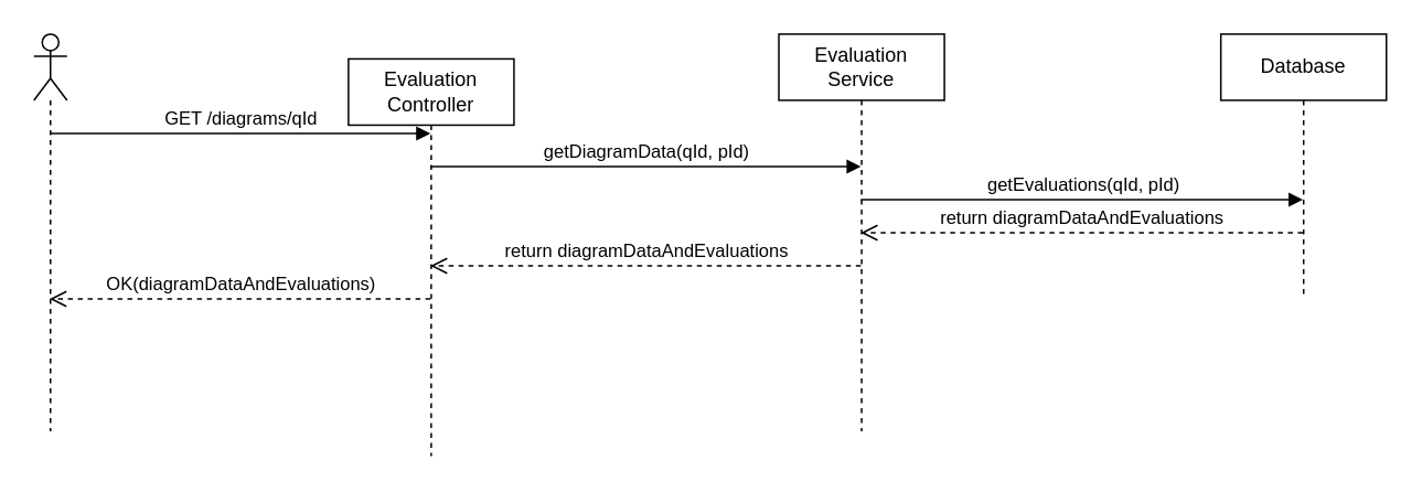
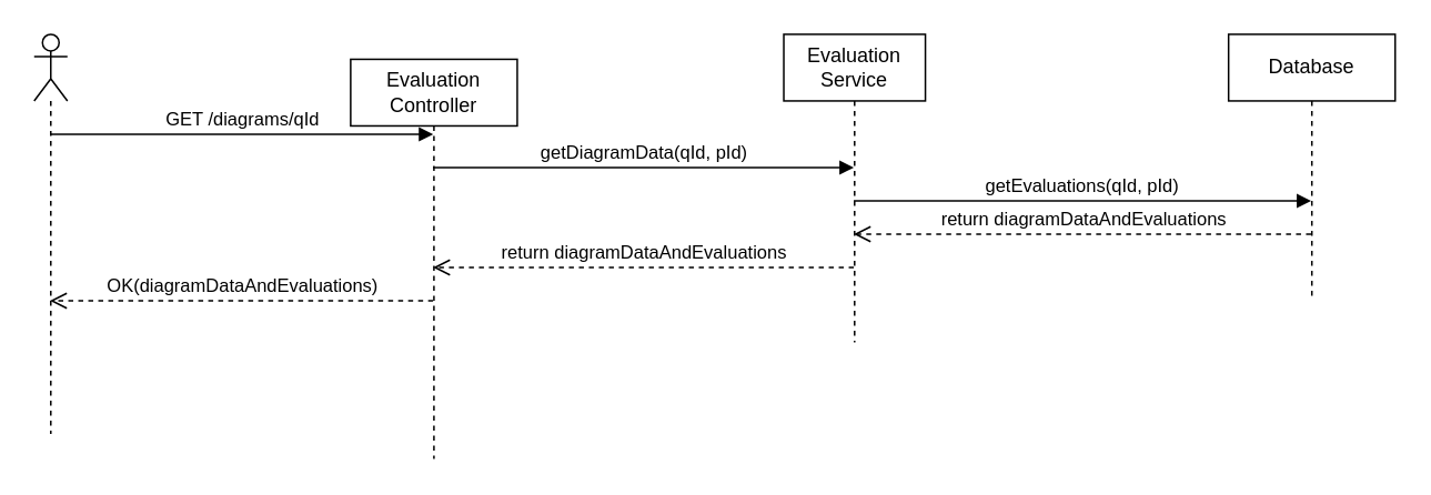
  <mxCell id="0" />
  <mxCell id="1" parent="0" />
  <mxCell id="2" value="Evaluation&lt;br&gt;Controller" style="shape=umlLifeline;perimeter=lifelinePerimeter;whiteSpace=wrap;html=1;container=1;collapsible=0;recursiveResize=0;outlineConnect=0;" parent="1" vertex="1"><mxGeometry x="210" y="35" width="100" height="240" as="geometry" /></mxCell>
- <mxCell id="3" value="Evaluation&lt;br&gt;Service" style="shape=umlLifeline;perimeter=lifelinePerimeter;whiteSpace=wrap;html=1;container=1;collapsible=0;recursiveResize=0;outlineConnect=0;" parent="1" vertex="1"><mxGeometry x="470" width="100" height="240" as="geometry" y="20" /></mxCell>
+ <mxCell id="3" value="Evaluation&lt;br&gt;Service" style="shape=umlLifeline;perimeter=lifelinePerimeter;whiteSpace=wrap;html=1;container=1;collapsible=0;recursiveResize=0;outlineConnect=0;" parent="1" vertex="1"><mxGeometry x="470" y="20" width="85" height="185" as="geometry" /></mxCell>
  <mxCell id="4" value="Database" style="shape=umlLifeline;perimeter=lifelinePerimeter;whiteSpace=wrap;html=1;container=1;collapsible=0;recursiveResize=0;outlineConnect=0;" parent="1" vertex="1"><mxGeometry x="737" y="20" width="100" height="160" as="geometry" /></mxCell>
  <mxCell id="5" value="GET /diagrams/qId" style="html=1;verticalAlign=bottom;endArrow=block;rounded=0;" parent="1" source="11" target="2" edge="1"><mxGeometry width="80" relative="1" as="geometry"><mxPoint x="59.5" y="80" as="sourcePoint" /><mxPoint x="210" y="120" as="targetPoint" /><Array as="points"><mxPoint x="160" y="80" /></Array></mxGeometry></mxCell>
  <mxCell id="6" value="getDiagramData(qId, pId)" style="html=1;verticalAlign=bottom;endArrow=block;rounded=0;" parent="1" source="2" target="3" edge="1"><mxGeometry width="80" relative="1" as="geometry"><mxPoint x="340" y="140" as="sourcePoint" /><mxPoint x="420" y="140" as="targetPoint" /><Array as="points"><mxPoint x="390" y="100" /></Array></mxGeometry></mxCell>
  <mxCell id="7" value="getEvaluations(qId, pId)" style="html=1;verticalAlign=bottom;endArrow=block;rounded=0;" parent="1" source="3" target="4" edge="1"><mxGeometry width="80" relative="1" as="geometry"><mxPoint x="580" y="170" as="sourcePoint" /><mxPoint x="660" y="170" as="targetPoint" /><Array as="points"><mxPoint x="650" y="120" /></Array></mxGeometry></mxCell>
  <mxCell id="8" value="return diagramDataAndEvaluations" style="html=1;verticalAlign=bottom;endArrow=open;dashed=1;endSize=8;rounded=0;" parent="1" source="4" target="3" edge="1"><mxGeometry relative="1" as="geometry"><mxPoint x="700" y="180" as="sourcePoint" /><mxPoint x="620" y="180" as="targetPoint" /><Array as="points"><mxPoint x="650" y="140" /></Array></mxGeometry></mxCell>
  <mxCell id="9" value="return diagramDataAndEvaluations" style="html=1;verticalAlign=bottom;endArrow=open;dashed=1;endSize=8;rounded=0;" parent="1" source="3" target="2" edge="1"><mxGeometry relative="1" as="geometry"><mxPoint x="430" y="200" as="sourcePoint" /><mxPoint x="350" y="200" as="targetPoint" /><Array as="points"><mxPoint x="390" y="160" /></Array></mxGeometry></mxCell>
  <mxCell id="10" value="OK(diagramDataAndEvaluations)" style="html=1;verticalAlign=bottom;endArrow=open;dashed=1;endSize=8;rounded=0;" parent="1" source="2" target="11" edge="1"><mxGeometry relative="1" as="geometry"><mxPoint x="220" y="220" as="sourcePoint" /><mxPoint x="59.5" y="180" as="targetPoint" /><Array as="points"><mxPoint x="170" y="180" /></Array></mxGeometry></mxCell>
  <mxCell id="11" value="" style="shape=umlLifeline;participant=umlActor;perimeter=lifelinePerimeter;whiteSpace=wrap;html=1;container=1;collapsible=0;recursiveResize=0;verticalAlign=top;spacingTop=36;outlineConnect=0;" parent="1" vertex="1"><mxGeometry x="20" width="20" height="240" as="geometry" y="20" /></mxCell>
